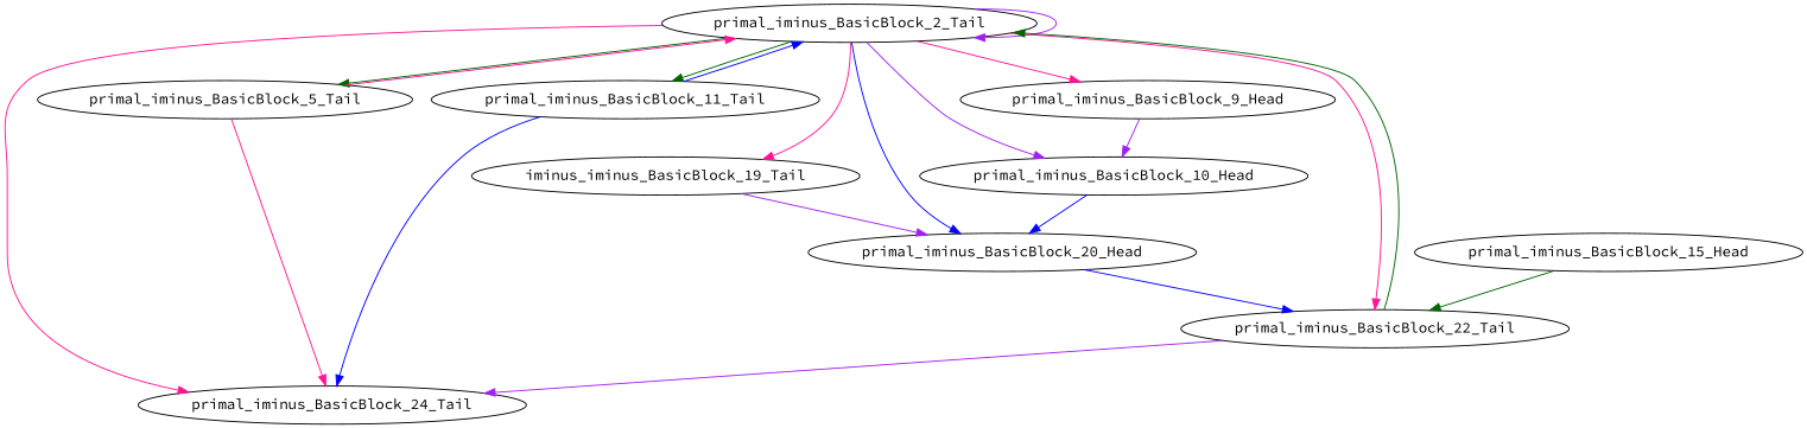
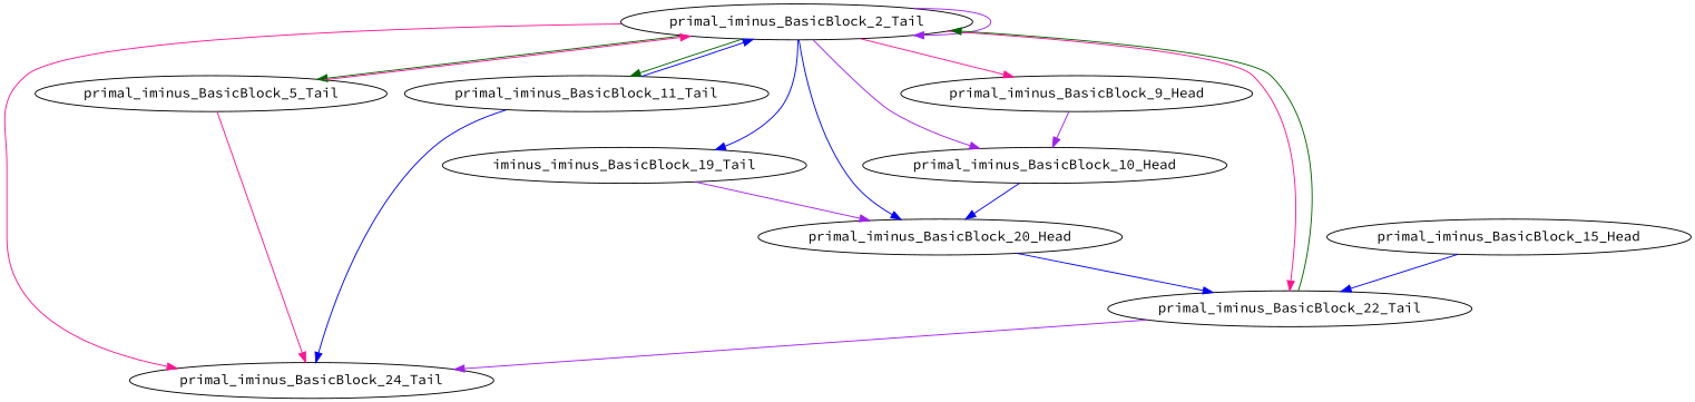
  digraph {
    fontname="Source Code Pro"
    node [fontname="Source Code Pro"]
    edge [color=deeppink fontname="Source Code Pro"]
    primal_iminus_BasicBlock_2_Tail
    primal_iminus_BasicBlock_24_Tail
    primal_iminus_BasicBlock_5_Tail
    primal_iminus_BasicBlock_10_Head
    primal_iminus_BasicBlock_11_Tail
    n6 [label=iminus_iminus_BasicBlock_19_Tail]
    primal_iminus_BasicBlock_20_Head
    primal_iminus_BasicBlock_9_Head
    primal_iminus_BasicBlock_22_Tail
    primal_iminus_BasicBlock_15_Head
    primal_iminus_BasicBlock_2_Tail -> primal_iminus_BasicBlock_2_Tail [color=purple]
    primal_iminus_BasicBlock_2_Tail -> primal_iminus_BasicBlock_24_Tail
    primal_iminus_BasicBlock_2_Tail -> primal_iminus_BasicBlock_5_Tail [color=darkgreen]
    primal_iminus_BasicBlock_2_Tail -> primal_iminus_BasicBlock_10_Head [color=purple]
    primal_iminus_BasicBlock_2_Tail -> primal_iminus_BasicBlock_11_Tail [color=darkgreen]
-   primal_iminus_BasicBlock_2_Tail -> n6
+   primal_iminus_BasicBlock_2_Tail -> n6 [color=blue]
    primal_iminus_BasicBlock_2_Tail -> primal_iminus_BasicBlock_20_Head [color=blue]
    primal_iminus_BasicBlock_2_Tail -> primal_iminus_BasicBlock_9_Head
    primal_iminus_BasicBlock_2_Tail -> primal_iminus_BasicBlock_22_Tail
    primal_iminus_BasicBlock_5_Tail -> primal_iminus_BasicBlock_2_Tail
    primal_iminus_BasicBlock_5_Tail -> primal_iminus_BasicBlock_24_Tail
    primal_iminus_BasicBlock_10_Head -> primal_iminus_BasicBlock_20_Head [color=blue]
    primal_iminus_BasicBlock_11_Tail -> primal_iminus_BasicBlock_2_Tail [color=blue]
    primal_iminus_BasicBlock_11_Tail -> primal_iminus_BasicBlock_24_Tail [color=blue]
    n6 -> primal_iminus_BasicBlock_20_Head [color=purple]
    primal_iminus_BasicBlock_20_Head -> primal_iminus_BasicBlock_22_Tail [color=blue]
    primal_iminus_BasicBlock_9_Head -> primal_iminus_BasicBlock_10_Head [color=purple]
    primal_iminus_BasicBlock_22_Tail -> primal_iminus_BasicBlock_2_Tail [color=darkgreen]
    primal_iminus_BasicBlock_22_Tail -> primal_iminus_BasicBlock_24_Tail [color=purple]
-   primal_iminus_BasicBlock_15_Head -> primal_iminus_BasicBlock_22_Tail [color=darkgreen]
+   primal_iminus_BasicBlock_15_Head -> primal_iminus_BasicBlock_22_Tail [color=blue]
  }
